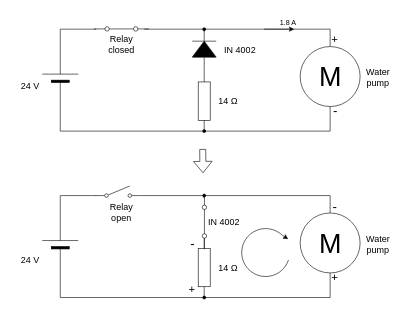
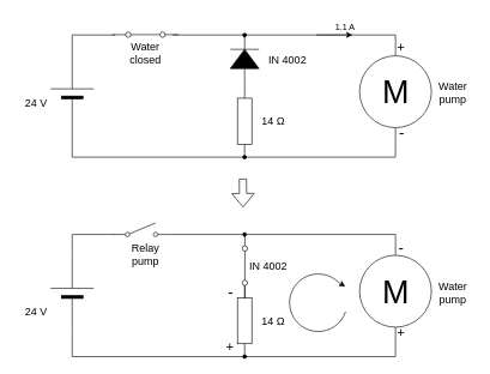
  <mxCell id="0" />
  <mxCell id="1" parent="0" />
  <mxCell id="2" value="" style="edgeStyle=none;rounded=0;orthogonalLoop=1;jettySize=auto;html=1;fontSize=15;endArrow=none;endFill=0;" edge="1" parent="1" source="4" target="9"><mxGeometry relative="1" as="geometry" /></mxCell>
  <mxCell id="3" style="edgeStyle=elbowEdgeStyle;rounded=0;orthogonalLoop=1;jettySize=auto;html=1;entryX=0.5;entryY=0;entryDx=0;entryDy=0;entryPerimeter=0;fontSize=15;endArrow=none;endFill=0;" edge="1" parent="1" source="13" target="5"><mxGeometry relative="1" as="geometry"><mxPoint x="340" y="48" as="sourcePoint" /><Array as="points"><mxPoint x="550" y="88" /></Array></mxGeometry></mxCell>
  <mxCell id="4" value="" style="pointerEvents=1;fillColor=strokeColor;verticalLabelPosition=bottom;shadow=0;dashed=0;align=center;html=1;verticalAlign=top;shape=mxgraph.electrical.diodes.diode;direction=north;" vertex="1" parent="1"><mxGeometry x="319.995" y="48.005" width="40" height="66.67" as="geometry" /></mxCell>
  <mxCell id="5" value="M" style="dashed=0;outlineConnect=0;align=center;html=1;shape=mxgraph.pid.engines.electric_motor;fontSize=45;aspect=fixed;" vertex="1" parent="1"><mxGeometry x="500" y="77" width="100" height="100" as="geometry" /></mxCell>
  <mxCell id="6" style="edgeStyle=elbowEdgeStyle;rounded=0;orthogonalLoop=1;jettySize=auto;html=1;exitX=1;exitY=0.8;exitDx=0;exitDy=0;fontSize=15;endArrow=none;endFill=0;" edge="1" parent="1"><mxGeometry relative="1" as="geometry"><mxPoint x="240" y="48" as="sourcePoint" /><mxPoint x="340" y="52" as="targetPoint" /><Array as="points"><mxPoint x="340" y="52" /></Array></mxGeometry></mxCell>
  <mxCell id="7" style="edgeStyle=none;rounded=0;orthogonalLoop=1;jettySize=auto;html=1;exitX=0;exitY=0.5;exitDx=0;exitDy=0;exitPerimeter=0;fontSize=15;endArrow=none;endFill=0;" edge="1" parent="1" source="9"><mxGeometry relative="1" as="geometry"><mxPoint x="340" y="118" as="targetPoint" /></mxGeometry></mxCell>
  <mxCell id="8" style="edgeStyle=orthogonalEdgeStyle;rounded=0;orthogonalLoop=1;jettySize=auto;html=1;exitX=1;exitY=0.5;exitDx=0;exitDy=0;exitPerimeter=0;entryX=0.5;entryY=1;entryDx=0;entryDy=0;entryPerimeter=0;fontSize=15;endArrow=none;endFill=0;" edge="1" parent="1" source="9" target="5"><mxGeometry relative="1" as="geometry"><Array as="points"><mxPoint x="550" y="218" /></Array></mxGeometry></mxCell>
  <mxCell id="9" value="" style="pointerEvents=1;verticalLabelPosition=bottom;shadow=0;dashed=0;align=center;html=1;verticalAlign=top;shape=mxgraph.electrical.resistors.resistor_1;fontSize=15;direction=south;" vertex="1" parent="1"><mxGeometry x="330" y="118" width="20" height="100" as="geometry" /></mxCell>
  <mxCell id="10" style="edgeStyle=elbowEdgeStyle;rounded=0;orthogonalLoop=1;jettySize=auto;html=1;exitX=1;exitY=0.5;exitDx=0;exitDy=0;exitPerimeter=0;entryX=0;entryY=0.8;entryDx=0;entryDy=0;fontSize=15;endArrow=none;endFill=0;" edge="1" parent="1" source="12"><mxGeometry relative="1" as="geometry"><mxPoint x="160" y="48" as="targetPoint" /><Array as="points"><mxPoint x="100" y="58" /></Array></mxGeometry></mxCell>
  <mxCell id="11" style="edgeStyle=elbowEdgeStyle;rounded=0;orthogonalLoop=1;jettySize=auto;html=1;exitX=0;exitY=0.5;exitDx=0;exitDy=0;exitPerimeter=0;entryX=1;entryY=0.5;entryDx=0;entryDy=0;entryPerimeter=0;fontSize=15;endArrow=none;endFill=0;startArrow=none;" edge="1" parent="1" source="15" target="9"><mxGeometry relative="1" as="geometry"><Array as="points" /></mxGeometry></mxCell>
  <mxCell id="12" value="" style="verticalLabelPosition=bottom;shadow=0;dashed=0;align=center;fillColor=strokeColor;html=1;verticalAlign=top;strokeWidth=1;shape=mxgraph.electrical.miscellaneous.monocell_battery;fontSize=15;direction=north;" vertex="1" parent="1"><mxGeometry x="70" y="78" width="60" height="100" as="geometry" /></mxCell>
  <mxCell id="13" value="" style="ellipse;whiteSpace=wrap;html=1;fillColor=#000000;aspect=fixed;fontSize=15;" vertex="1" parent="1"><mxGeometry x="337.5" y="45.5" width="5" height="5" as="geometry" /></mxCell>
  <mxCell id="14" value="" style="edgeStyle=elbowEdgeStyle;rounded=0;orthogonalLoop=1;jettySize=auto;html=1;exitX=0;exitY=0.5;exitDx=0;exitDy=0;exitPerimeter=0;entryX=1;entryY=0.5;entryDx=0;entryDy=0;entryPerimeter=0;fontSize=15;endArrow=none;endFill=0;" edge="1" parent="1" source="12" target="15"><mxGeometry relative="1" as="geometry"><mxPoint x="100" y="178" as="sourcePoint" /><mxPoint x="340" y="218" as="targetPoint" /><Array as="points"><mxPoint x="100" y="198" /></Array></mxGeometry></mxCell>
  <mxCell id="15" value="" style="ellipse;whiteSpace=wrap;html=1;fillColor=#000000;aspect=fixed;fontSize=15;" vertex="1" parent="1"><mxGeometry x="337.5" y="215.5" width="5" height="5" as="geometry" /></mxCell>
  <mxCell id="16" value="14&amp;nbsp;&lt;span style=&quot;font-family: sans-serif; text-align: start; background-color: rgb(255, 255, 255);&quot;&gt;&lt;font style=&quot;font-size: 15px;&quot;&gt;Ω &lt;/font&gt;&lt;/span&gt;" style="text;html=1;strokeColor=none;fillColor=none;align=center;verticalAlign=middle;whiteSpace=wrap;rounded=0;fontSize=15;" vertex="1" parent="1"><mxGeometry x="350" y="153" width="60" height="30" as="geometry" /></mxCell>
  <mxCell id="17" value="24 V" style="text;html=1;strokeColor=none;fillColor=none;align=center;verticalAlign=middle;whiteSpace=wrap;rounded=0;fontSize=15;" vertex="1" parent="1"><mxGeometry y="128" width="60" height="30" as="geometry" x="20" /></mxCell>
  <mxCell id="18" value="" style="shape=mxgraph.electrical.electro-mechanical.singleSwitch;aspect=fixed;elSwitchState=on;fontSize=15;fontColor=#000000;" vertex="1" parent="1"><mxGeometry x="156" y="28" width="91.88" height="24.5" as="geometry" /></mxCell>
  <mxCell id="19" value="IN 4002" style="text;html=1;strokeColor=none;fillColor=none;align=center;verticalAlign=middle;whiteSpace=wrap;rounded=0;fontSize=15;" vertex="1" parent="1"><mxGeometry x="370" y="68" width="60" height="30" as="geometry" /></mxCell>
  <mxCell id="20" value="Water pump" style="text;html=1;strokeColor=none;fillColor=none;align=center;verticalAlign=middle;whiteSpace=wrap;rounded=0;fontSize=15;" vertex="1" parent="1"><mxGeometry x="600" y="113" width="60" height="30" as="geometry" /></mxCell>
  <mxCell id="21" value="&lt;font style=&quot;font-size: 19px;&quot;&gt;+&lt;/font&gt;" style="text;html=1;strokeColor=none;fillColor=none;align=center;verticalAlign=middle;whiteSpace=wrap;rounded=0;fontSize=15;" vertex="1" parent="1"><mxGeometry x="528" y="51" width="60" height="30" as="geometry" /></mxCell>
  <mxCell id="22" value="&lt;font style=&quot;font-size: 22px;&quot;&gt;-&lt;/font&gt;" style="text;html=1;strokeColor=none;fillColor=none;align=center;verticalAlign=middle;whiteSpace=wrap;rounded=0;fontSize=15;" vertex="1" parent="1"><mxGeometry x="529" y="170" width="60" height="30" as="geometry" /></mxCell>
  <mxCell id="23" value="" style="endArrow=classic;html=1;rounded=0;fontSize=22;fontColor=#000000;" edge="1" parent="1"><mxGeometry width="50" height="50" relative="1" as="geometry"><mxPoint x="440" y="48" as="sourcePoint" /><mxPoint x="490" y="48" as="targetPoint" /></mxGeometry></mxCell>
- <mxCell id="24" value="&lt;font style=&quot;font-size: 12px;&quot;&gt;1.8 A&lt;/font&gt;" style="text;html=1;strokeColor=none;fillColor=none;align=center;verticalAlign=middle;whiteSpace=wrap;rounded=0;fontSize=15;" vertex="1" parent="1"><mxGeometry x="450" y="20.5" width="60" height="30" as="geometry" /></mxCell>
+ <mxCell id="24" value="&lt;font style=&quot;font-size: 12px;&quot;&gt;1.1 A&lt;/font&gt;" style="text;html=1;strokeColor=none;fillColor=none;align=center;verticalAlign=middle;whiteSpace=wrap;rounded=0;fontSize=15;" vertex="1" parent="1"><mxGeometry x="450" y="20.5" width="60" height="30" as="geometry" /></mxCell>
  <mxCell id="25" value="" style="shape=flexArrow;endArrow=classic;html=1;rounded=0;fontSize=12;fontColor=#000000;" edge="1" parent="1"><mxGeometry width="50" height="50" relative="1" as="geometry"><mxPoint x="337.5" y="248" as="sourcePoint" /><mxPoint x="338" y="288" as="targetPoint" /></mxGeometry></mxCell>
  <mxCell id="26" value="" style="edgeStyle=none;rounded=0;orthogonalLoop=1;jettySize=auto;html=1;fontSize=15;endArrow=none;endFill=0;" edge="1" parent="1" target="32"><mxGeometry relative="1" as="geometry"><mxPoint x="339.997" y="392.175" as="sourcePoint" /></mxGeometry></mxCell>
  <mxCell id="27" style="edgeStyle=elbowEdgeStyle;rounded=0;orthogonalLoop=1;jettySize=auto;html=1;entryX=0.5;entryY=0;entryDx=0;entryDy=0;entryPerimeter=0;fontSize=15;endArrow=none;endFill=0;" edge="1" parent="1" source="36" target="28"><mxGeometry relative="1" as="geometry"><mxPoint x="340" y="325.5" as="sourcePoint" /><Array as="points"><mxPoint x="550" y="365.5" /></Array></mxGeometry></mxCell>
  <mxCell id="28" value="M" style="dashed=0;outlineConnect=0;align=center;html=1;shape=mxgraph.pid.engines.electric_motor;fontSize=45;aspect=fixed;" vertex="1" parent="1"><mxGeometry x="500" y="354.5" width="100" height="100" as="geometry" /></mxCell>
  <mxCell id="29" style="edgeStyle=elbowEdgeStyle;rounded=0;orthogonalLoop=1;jettySize=auto;html=1;exitX=1;exitY=0.8;exitDx=0;exitDy=0;fontSize=15;endArrow=none;endFill=0;" edge="1" parent="1" source="45"><mxGeometry relative="1" as="geometry"><mxPoint x="240" y="325.5" as="sourcePoint" /><mxPoint x="340" y="329.5" as="targetPoint" /><Array as="points"><mxPoint x="340" y="329.5" /></Array></mxGeometry></mxCell>
  <mxCell id="30" style="edgeStyle=none;rounded=0;orthogonalLoop=1;jettySize=auto;html=1;exitX=0;exitY=0.5;exitDx=0;exitDy=0;exitPerimeter=0;fontSize=15;endArrow=none;endFill=0;" edge="1" parent="1" source="32"><mxGeometry relative="1" as="geometry"><mxPoint x="340" y="395.5" as="targetPoint" /></mxGeometry></mxCell>
  <mxCell id="31" style="edgeStyle=orthogonalEdgeStyle;rounded=0;orthogonalLoop=1;jettySize=auto;html=1;exitX=1;exitY=0.5;exitDx=0;exitDy=0;exitPerimeter=0;entryX=0.5;entryY=1;entryDx=0;entryDy=0;entryPerimeter=0;fontSize=15;endArrow=none;endFill=0;" edge="1" parent="1" source="32" target="28"><mxGeometry relative="1" as="geometry"><Array as="points"><mxPoint x="550" y="495.5" /></Array></mxGeometry></mxCell>
  <mxCell id="32" value="" style="pointerEvents=1;verticalLabelPosition=bottom;shadow=0;dashed=0;align=center;html=1;verticalAlign=top;shape=mxgraph.electrical.resistors.resistor_1;fontSize=15;direction=south;" vertex="1" parent="1"><mxGeometry x="330" y="395.5" width="20" height="100" as="geometry" /></mxCell>
  <mxCell id="33" style="edgeStyle=elbowEdgeStyle;rounded=0;orthogonalLoop=1;jettySize=auto;html=1;exitX=1;exitY=0.5;exitDx=0;exitDy=0;exitPerimeter=0;entryX=0;entryY=0.8;entryDx=0;entryDy=0;fontSize=15;endArrow=none;endFill=0;" edge="1" parent="1" source="35"><mxGeometry relative="1" as="geometry"><mxPoint x="160" y="325.5" as="targetPoint" /><Array as="points"><mxPoint x="100" y="335.5" /></Array></mxGeometry></mxCell>
  <mxCell id="34" style="edgeStyle=elbowEdgeStyle;rounded=0;orthogonalLoop=1;jettySize=auto;html=1;exitX=0;exitY=0.5;exitDx=0;exitDy=0;exitPerimeter=0;entryX=1;entryY=0.5;entryDx=0;entryDy=0;entryPerimeter=0;fontSize=15;endArrow=none;endFill=0;startArrow=none;" edge="1" parent="1" source="38" target="32"><mxGeometry relative="1" as="geometry"><Array as="points" /></mxGeometry></mxCell>
  <mxCell id="35" value="" style="verticalLabelPosition=bottom;shadow=0;dashed=0;align=center;fillColor=strokeColor;html=1;verticalAlign=top;strokeWidth=1;shape=mxgraph.electrical.miscellaneous.monocell_battery;fontSize=15;direction=north;" vertex="1" parent="1"><mxGeometry x="70" y="355.5" width="60" height="100" as="geometry" /></mxCell>
  <mxCell id="36" value="" style="ellipse;whiteSpace=wrap;html=1;fillColor=#000000;aspect=fixed;fontSize=15;" vertex="1" parent="1"><mxGeometry x="337.5" y="323" width="5" height="5" as="geometry" /></mxCell>
  <mxCell id="37" value="" style="edgeStyle=elbowEdgeStyle;rounded=0;orthogonalLoop=1;jettySize=auto;html=1;exitX=0;exitY=0.5;exitDx=0;exitDy=0;exitPerimeter=0;entryX=1;entryY=0.5;entryDx=0;entryDy=0;entryPerimeter=0;fontSize=15;endArrow=none;endFill=0;" edge="1" parent="1" source="35" target="38"><mxGeometry relative="1" as="geometry"><mxPoint x="100" y="455.5" as="sourcePoint" /><mxPoint x="340" y="495.5" as="targetPoint" /><Array as="points"><mxPoint x="100" y="475.5" /></Array></mxGeometry></mxCell>
  <mxCell id="38" value="" style="ellipse;whiteSpace=wrap;html=1;fillColor=#000000;aspect=fixed;fontSize=15;" vertex="1" parent="1"><mxGeometry x="337.5" y="493" width="5" height="5" as="geometry" /></mxCell>
  <mxCell id="39" value="14&amp;nbsp;&lt;span style=&quot;font-family: sans-serif; text-align: start; background-color: rgb(255, 255, 255);&quot;&gt;&lt;font style=&quot;font-size: 15px;&quot;&gt;Ω &lt;/font&gt;&lt;/span&gt;" style="text;html=1;strokeColor=none;fillColor=none;align=center;verticalAlign=middle;whiteSpace=wrap;rounded=0;fontSize=15;" vertex="1" parent="1"><mxGeometry x="350" y="430.5" width="60" height="30" as="geometry" /></mxCell>
  <mxCell id="40" value="IN 4002" style="text;html=1;strokeColor=none;fillColor=none;align=center;verticalAlign=middle;whiteSpace=wrap;rounded=0;fontSize=15;" vertex="1" parent="1"><mxGeometry x="342.5" y="353.94" width="60" height="30" as="geometry" /></mxCell>
  <mxCell id="41" value="Water pump" style="text;html=1;strokeColor=none;fillColor=none;align=center;verticalAlign=middle;whiteSpace=wrap;rounded=0;fontSize=15;" vertex="1" parent="1"><mxGeometry x="600" y="390.5" width="60" height="30" as="geometry" /></mxCell>
  <mxCell id="42" value="&lt;font style=&quot;font-size: 19px;&quot;&gt;+&lt;/font&gt;" style="text;html=1;strokeColor=none;fillColor=none;align=center;verticalAlign=middle;whiteSpace=wrap;rounded=0;fontSize=15;" vertex="1" parent="1"><mxGeometry x="528" y="447.5" width="60" height="30" as="geometry" /></mxCell>
  <mxCell id="43" value="&lt;font style=&quot;font-size: 22px;&quot;&gt;-&lt;/font&gt;" style="text;html=1;strokeColor=none;fillColor=none;align=center;verticalAlign=middle;whiteSpace=wrap;rounded=0;fontSize=15;" vertex="1" parent="1"><mxGeometry x="528" y="329.5" width="60" height="30" as="geometry" /></mxCell>
  <mxCell id="44" value="24 V" style="text;html=1;strokeColor=none;fillColor=none;align=center;verticalAlign=middle;whiteSpace=wrap;rounded=0;fontSize=15;" vertex="1" parent="1"><mxGeometry y="417.5" width="60" height="30" as="geometry" x="20" /></mxCell>
  <mxCell id="45" value="" style="shape=mxgraph.electrical.electro-mechanical.singleSwitch;aspect=fixed;elSwitchState=off;fontSize=12;fontColor=#000000;" vertex="1" parent="1"><mxGeometry x="159" y="309.5" width="75" height="20" as="geometry" /></mxCell>
  <mxCell id="46" value="" style="shape=mxgraph.electrical.electro-mechanical.singleSwitch;aspect=fixed;elSwitchState=on;fontSize=15;fontColor=#000000;direction=south;" vertex="1" parent="1"><mxGeometry x="335.49" y="323" width="24.5" height="91.88" as="geometry" /></mxCell>
  <mxCell id="47" value="&lt;font style=&quot;font-size: 19px;&quot;&gt;+&lt;/font&gt;" style="text;html=1;strokeColor=none;fillColor=none;align=center;verticalAlign=middle;whiteSpace=wrap;rounded=0;fontSize=15;" vertex="1" parent="1"><mxGeometry x="290" y="468" width="60" height="30" as="geometry" /></mxCell>
  <mxCell id="48" value="&lt;font style=&quot;font-size: 22px;&quot;&gt;-&lt;/font&gt;" style="text;html=1;strokeColor=none;fillColor=none;align=center;verticalAlign=middle;whiteSpace=wrap;rounded=0;fontSize=15;" vertex="1" parent="1"><mxGeometry x="290.5" y="390.5" width="60" height="30" as="geometry" /></mxCell>
  <mxCell id="49" value="" style="verticalLabelPosition=bottom;verticalAlign=top;html=1;shape=mxgraph.basic.arc;startAngle=0.3;endAngle=0.122;fontSize=12;fontColor=#000000;" vertex="1" parent="1"><mxGeometry x="402.5" y="380.5" width="80" height="80" as="geometry" /></mxCell>
  <mxCell id="50" value="" style="endArrow=classic;html=1;rounded=0;fontSize=22;fontColor=#000000;exitX=0.847;exitY=0.14;exitDx=0;exitDy=0;exitPerimeter=0;" edge="1" parent="1" source="49"><mxGeometry width="50" height="50" relative="1" as="geometry"><mxPoint x="470" y="398" as="sourcePoint" /><mxPoint x="480" y="398" as="targetPoint" /><Array as="points"><mxPoint x="480" y="398" /></Array></mxGeometry></mxCell>
- <mxCell id="51" value="Relay closed" style="text;html=1;strokeColor=none;fillColor=none;align=center;verticalAlign=middle;whiteSpace=wrap;rounded=0;fontSize=15;" vertex="1" parent="1"><mxGeometry x="171.94" y="58" width="60" height="30" as="geometry" /></mxCell>
- <mxCell id="52" value="Relay&lt;br&gt;open" style="text;html=1;strokeColor=none;fillColor=none;align=center;verticalAlign=middle;whiteSpace=wrap;rounded=0;fontSize=15;" vertex="1" parent="1"><mxGeometry x="171.94" y="338" width="60" height="30" as="geometry" /></mxCell>
+ <mxCell id="51" value="Water closed" style="text;html=1;strokeColor=none;fillColor=none;align=center;verticalAlign=middle;whiteSpace=wrap;rounded=0;fontSize=15;" vertex="1" parent="1"><mxGeometry x="171.94" y="58" width="60" height="30" as="geometry" /></mxCell>
+ <mxCell id="52" value="Relay&lt;br&gt;pump" style="text;html=1;strokeColor=none;fillColor=none;align=center;verticalAlign=middle;whiteSpace=wrap;rounded=0;fontSize=15;" vertex="1" parent="1"><mxGeometry x="171.94" y="338" width="60" height="30" as="geometry" /></mxCell>
